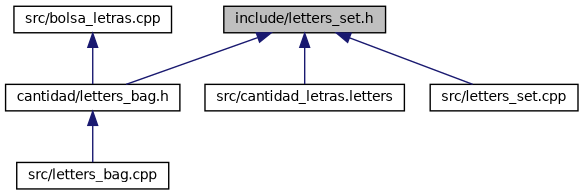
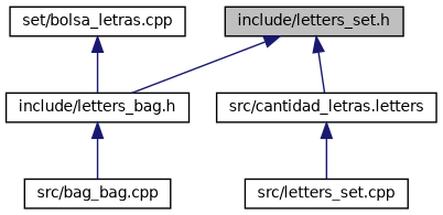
  digraph {
    node [color=black fillcolor=white fontname=Helvetica fontsize=10 shape=record style=filled]
    edge [color=midnightblue dir=back fontname=Helvetica fontsize=10 labelfontname=Helvetica labelfontsize=10 style=solid]
    n1 [fillcolor=grey75 fontcolor=black height=0.2 label="include/letters_set.h" width=0.4]
-   n2 [height=0.2 label="cantidad/letters_bag.h" width=0.4]
+   n2 [height=0.2 label="include/letters_bag.h" width=0.4]
    n3 [height=0.2 label="src/cantidad_letras.letters" width=0.4]
    n4 [height=0.2 label="src/letters_set.cpp" width=0.4]
-   n5 [height=0.2 label="src/letters_bag.cpp" width=0.4]
-   n6 [height=0.2 label="src/bolsa_letras.cpp" width=0.4]
+   n5 [height=0.2 label="src/bag_bag.cpp" width=0.4]
+   n6 [height=0.2 label="set/bolsa_letras.cpp" width=0.4]
    n1 -> n2
    n1 -> n3
-   n1 -> n4
+   n3 -> n4
    n2 -> n5
    n6 -> n2
  }
